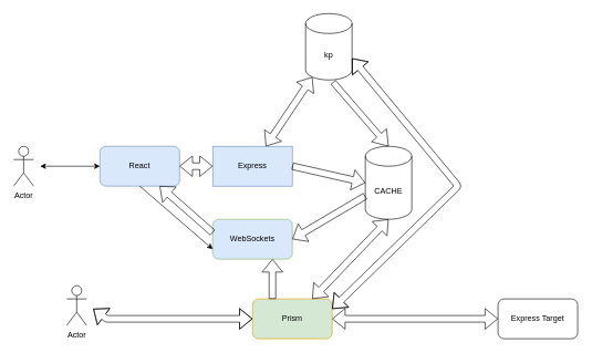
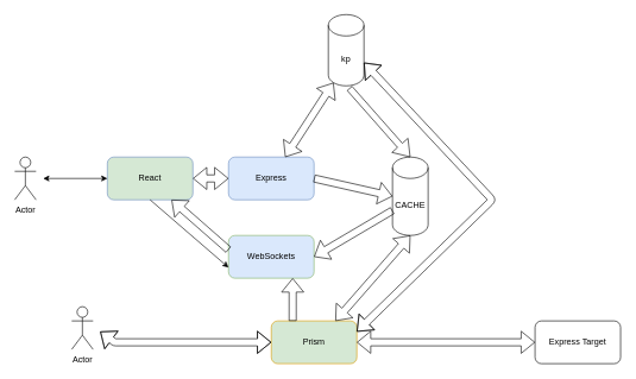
  <mxCell id="0" />
  <mxCell id="1" parent="0" />
- <mxCell id="2" value="Express" style="whiteSpace=wrap;html=1;fillColor=#dae8fc;strokeColor=#6c8ebf;rounded=0;" parent="1" vertex="1"><mxGeometry x="320" y="220" width="120" height="60" as="geometry" /></mxCell>
- <mxCell id="3" value="React" style="rounded=1;whiteSpace=wrap;html=1;fillColor=#dae8fc;strokeColor=#6c8ebf;" parent="1" vertex="1"><mxGeometry x="150" y="220" width="120" height="60" as="geometry" /></mxCell>
+ <mxCell id="2" value="Express" style="rounded=1;whiteSpace=wrap;html=1;fillColor=#dae8fc;strokeColor=#6c8ebf;" parent="1" vertex="1"><mxGeometry x="320" y="220" width="120" height="60" as="geometry" /></mxCell>
+ <mxCell id="3" value="React" style="rounded=1;whiteSpace=wrap;html=1;fillColor=#d5e8d4;strokeColor=#6c8ebf;" parent="1" vertex="1"><mxGeometry x="150" y="220" width="120" height="60" as="geometry" /></mxCell>
  <mxCell id="4" value="Actor" style="shape=umlActor;verticalLabelPosition=bottom;verticalAlign=top;html=1;outlineConnect=0;" parent="1" vertex="1"><mxGeometry x="20" y="220" width="30" height="60" as="geometry" /></mxCell>
- <mxCell id="5" value="kp" style="shape=cylinder3;whiteSpace=wrap;html=1;boundedLbl=1;backgroundOutline=1;size=15;" parent="1" vertex="1"><mxGeometry x="460" y="20" width="70" height="100" as="geometry" /></mxCell>
- <mxCell id="6" value="CACHE" style="shape=cylinder3;whiteSpace=wrap;html=1;boundedLbl=1;backgroundOutline=1;size=15;" parent="1" vertex="1"><mxGeometry x="550" y="220" width="70" height="110" as="geometry" /></mxCell>
+ <mxCell id="5" value="kp" style="shape=cylinder3;whiteSpace=wrap;html=1;boundedLbl=1;backgroundOutline=1;size=15;" parent="1" vertex="1"><mxGeometry x="460" y="20" width="50" height="100" as="geometry" /></mxCell>
+ <mxCell id="6" value="CACHE" style="shape=cylinder3;whiteSpace=wrap;html=1;boundedLbl=1;backgroundOutline=1;size=15;" parent="1" vertex="1"><mxGeometry x="550" y="220" width="50" height="110" as="geometry" /></mxCell>
  <mxCell id="7" value="" style="shape=flexArrow;endArrow=classic;startArrow=classic;html=1;entryX=0.145;entryY=1;entryDx=0;entryDy=-4.35;entryPerimeter=0;" parent="1" source="2" target="5" edge="1"><mxGeometry width="50" height="50" relative="1" as="geometry"><mxPoint x="440" y="160" as="sourcePoint" /><mxPoint x="490" y="110" as="targetPoint" /></mxGeometry></mxCell>
  <mxCell id="8" value="Prism" style="rounded=1;whiteSpace=wrap;html=1;fillColor=#d5e8d4;strokeColor=#d79b00;" parent="1" vertex="1"><mxGeometry x="380" y="450" width="120" height="60" as="geometry" /></mxCell>
  <mxCell id="9" value="" style="shape=flexArrow;endArrow=classic;startArrow=classic;html=1;entryX=0;entryY=0.5;entryDx=0;entryDy=0;" parent="1" target="8" edge="1"><mxGeometry width="50" height="50" relative="1" as="geometry"><mxPoint x="140" y="465" as="sourcePoint" /><mxPoint x="490" y="385" as="targetPoint" /><Array as="points"><mxPoint x="160" y="480" /></Array></mxGeometry></mxCell>
  <mxCell id="10" value="Actor" style="shape=umlActor;verticalLabelPosition=bottom;verticalAlign=top;html=1;outlineConnect=0;" parent="1" vertex="1"><mxGeometry x="100" y="430" width="30" height="60" as="geometry" /></mxCell>
  <mxCell id="11" value="" style="shape=flexArrow;endArrow=classic;html=1;width=9;endSize=6.8;entryX=0.5;entryY=0;entryDx=0;entryDy=0;entryPerimeter=0;exitX=0.592;exitY=1.033;exitDx=0;exitDy=0;exitPerimeter=0;" parent="1" source="5" target="6" edge="1"><mxGeometry width="50" height="50" relative="1" as="geometry"><mxPoint x="370" y="360" as="sourcePoint" /><mxPoint x="420" y="310" as="targetPoint" /></mxGeometry></mxCell>
  <mxCell id="12" value="" style="endArrow=classic;startArrow=classic;html=1;entryX=0;entryY=0.5;entryDx=0;entryDy=0;" parent="1" target="3" edge="1"><mxGeometry width="50" height="50" relative="1" as="geometry"><mxPoint x="60" y="250" as="sourcePoint" /><mxPoint x="130" y="230" as="targetPoint" /></mxGeometry></mxCell>
  <mxCell id="13" value="" style="shape=flexArrow;endArrow=classic;startArrow=classic;html=1;entryX=0;entryY=0.5;entryDx=0;entryDy=0;exitX=1;exitY=0.5;exitDx=0;exitDy=0;" parent="1" source="3" target="2" edge="1"><mxGeometry width="50" height="50" relative="1" as="geometry"><mxPoint x="280" y="340" as="sourcePoint" /><mxPoint x="330" y="290" as="targetPoint" /></mxGeometry></mxCell>
  <mxCell id="14" value="" style="shape=flexArrow;endArrow=classic;startArrow=classic;html=1;exitX=1;exitY=0.5;exitDx=0;exitDy=0;entryX=0;entryY=0.5;entryDx=0;entryDy=0;" parent="1" source="8" target="15" edge="1"><mxGeometry width="50" height="50" relative="1" as="geometry"><mxPoint x="520" y="475" as="sourcePoint" /><mxPoint x="750" y="465" as="targetPoint" /></mxGeometry></mxCell>
  <mxCell id="15" value="Express Target" style="rounded=1;whiteSpace=wrap;html=1;" parent="1" vertex="1"><mxGeometry x="750" y="450" width="120" height="60" as="geometry" /></mxCell>
  <mxCell id="16" value="" style="shape=flexArrow;endArrow=classic;startArrow=classic;html=1;exitX=0.75;exitY=0;exitDx=0;exitDy=0;entryX=0.5;entryY=1;entryDx=0;entryDy=0;entryPerimeter=0;" parent="1" source="8" target="6" edge="1"><mxGeometry width="50" height="50" relative="1" as="geometry"><mxPoint x="570" y="314" as="sourcePoint" /><mxPoint x="470" y="345" as="targetPoint" /></mxGeometry></mxCell>
  <mxCell id="17" value="WebSockets" style="rounded=1;whiteSpace=wrap;html=1;fillColor=#dae8fc;strokeColor=#82b366;" parent="1" vertex="1"><mxGeometry x="320" y="330" width="120" height="60" as="geometry" /></mxCell>
  <mxCell id="18" value="" style="shape=flexArrow;endArrow=classic;html=1;entryX=0.75;entryY=1;entryDx=0;entryDy=0;exitX=0;exitY=0.337;exitDx=0;exitDy=0;exitPerimeter=0;" parent="1" source="17" target="3" edge="1"><mxGeometry width="50" height="50" relative="1" as="geometry"><mxPoint x="360" y="330" as="sourcePoint" /><mxPoint x="410" y="280" as="targetPoint" /></mxGeometry></mxCell>
  <mxCell id="19" value="" style="endArrow=classic;html=1;entryX=0;entryY=0.75;entryDx=0;entryDy=0;exitX=0.5;exitY=1;exitDx=0;exitDy=0;" parent="1" source="3" target="17" edge="1"><mxGeometry width="50" height="50" relative="1" as="geometry"><mxPoint x="370" y="360" as="sourcePoint" /><mxPoint x="420" y="310" as="targetPoint" /></mxGeometry></mxCell>
  <mxCell id="20" value="" style="shape=flexArrow;endArrow=classic;html=1;entryX=0.75;entryY=1;entryDx=0;entryDy=0;exitX=0.25;exitY=0;exitDx=0;exitDy=0;" parent="1" source="8" target="17" edge="1"><mxGeometry width="50" height="50" relative="1" as="geometry"><mxPoint x="370" y="360" as="sourcePoint" /><mxPoint x="420" y="310" as="targetPoint" /></mxGeometry></mxCell>
  <mxCell id="21" value="" style="shape=flexArrow;endArrow=classic;html=1;entryX=1;entryY=0.5;entryDx=0;entryDy=0;exitX=0;exitY=0;exitDx=0;exitDy=75;exitPerimeter=0;" parent="1" source="6" target="17" edge="1"><mxGeometry width="50" height="50" relative="1" as="geometry"><mxPoint x="370" y="360" as="sourcePoint" /><mxPoint x="420" y="310" as="targetPoint" /></mxGeometry></mxCell>
  <mxCell id="22" value="" style="shape=flexArrow;endArrow=classic;html=1;entryX=0;entryY=0.5;entryDx=0;entryDy=0;entryPerimeter=0;exitX=1;exitY=0.5;exitDx=0;exitDy=0;" parent="1" source="2" target="6" edge="1"><mxGeometry width="50" height="50" relative="1" as="geometry"><mxPoint x="370" y="360" as="sourcePoint" /><mxPoint x="420" y="310" as="targetPoint" /></mxGeometry></mxCell>
  <mxCell id="23" value="" style="shape=flexArrow;endArrow=classic;startArrow=classic;html=1;entryX=1;entryY=0;entryDx=0;entryDy=67.5;entryPerimeter=0;exitX=1;exitY=0.25;exitDx=0;exitDy=0;" parent="1" source="8" target="5" edge="1"><mxGeometry width="50" height="50" relative="1" as="geometry"><mxPoint x="475" y="450" as="sourcePoint" /><mxPoint x="540" y="130" as="targetPoint" /><Array as="points"><mxPoint x="690" y="280" /></Array></mxGeometry></mxCell>
